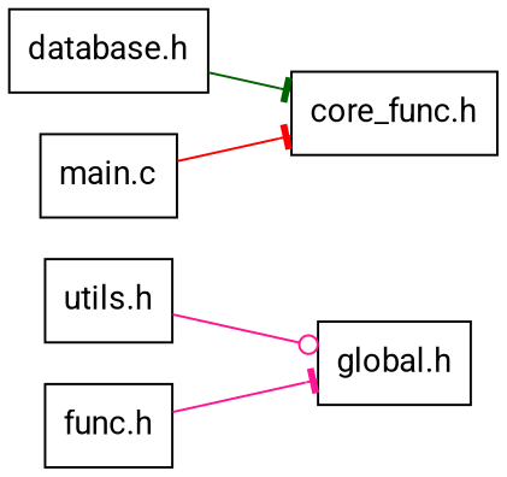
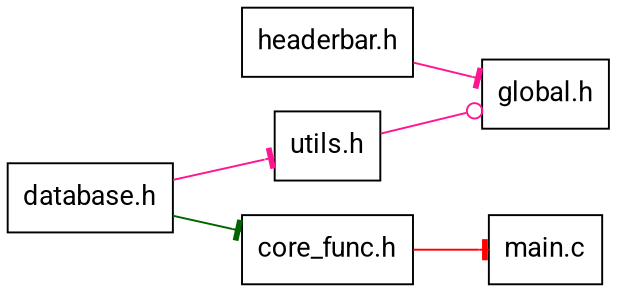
  digraph {
    fontname=Roboto
    rankdir=LR
    node [fontname=Roboto shape=box]
    edge [arrowhead=tee color=deeppink fontname=Roboto]
    n1 [label="utils.h"]
    n2 [label="global.h"]
-   n3 [label="func.h"]
+   n3 [label="headerbar.h"]
    n4 [label="database.h"]
    n5 [label="core_func.h"]
    n6 [label="main.c"]
    n1 -> n2 [arrowhead=odot]
    n3 -> n2
+   n4 -> n1
    n4 -> n5 [color=darkgreen]
-   n6 -> n5 [color=red]
+   n5 -> n6 [color=red]
  }
